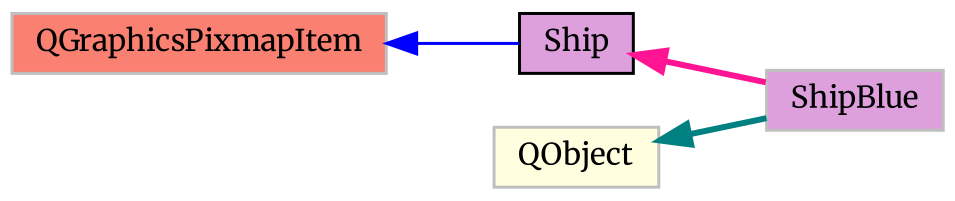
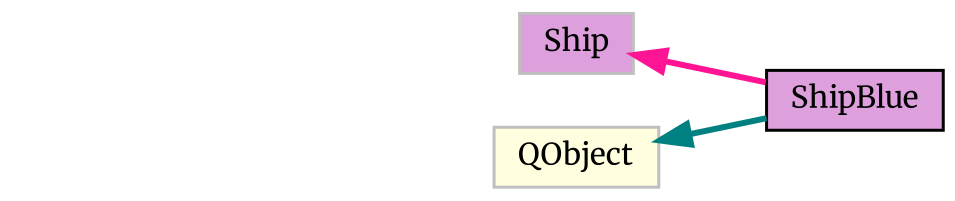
  digraph {
    fontname=Merriweather
    rankdir=LR
    node [color=black fillcolor=plum fontname=Merriweather fontsize=10 shape=record style=filled]
    edge [dir=back fontname=Merriweather fontsize=10 labelfontname=Helvetica labelfontsize=10 style=bold]
-   n1 [color=grey75 fontcolor=black height=0.2 label=ShipBlue width=0.4]
-   n2 [height=0.2 label=Ship width=0.4]
+   n1 [fontcolor=black height=0.2 label=ShipBlue width=0.4]
+   n2 [color=grey75 height=0.2 label=Ship width=0.4]
    n3 [color=grey75 fillcolor=lightyellow height=0.2 label=QObject width=0.4]
-   n4 [color=grey75 fillcolor=salmon height=0.2 label=QGraphicsPixmapItem width=0.4]
    n2 -> n1 [color=deeppink]
    n3 -> n1 [color=teal]
-   n4 -> n2 [color=blue style=solid]
  }
